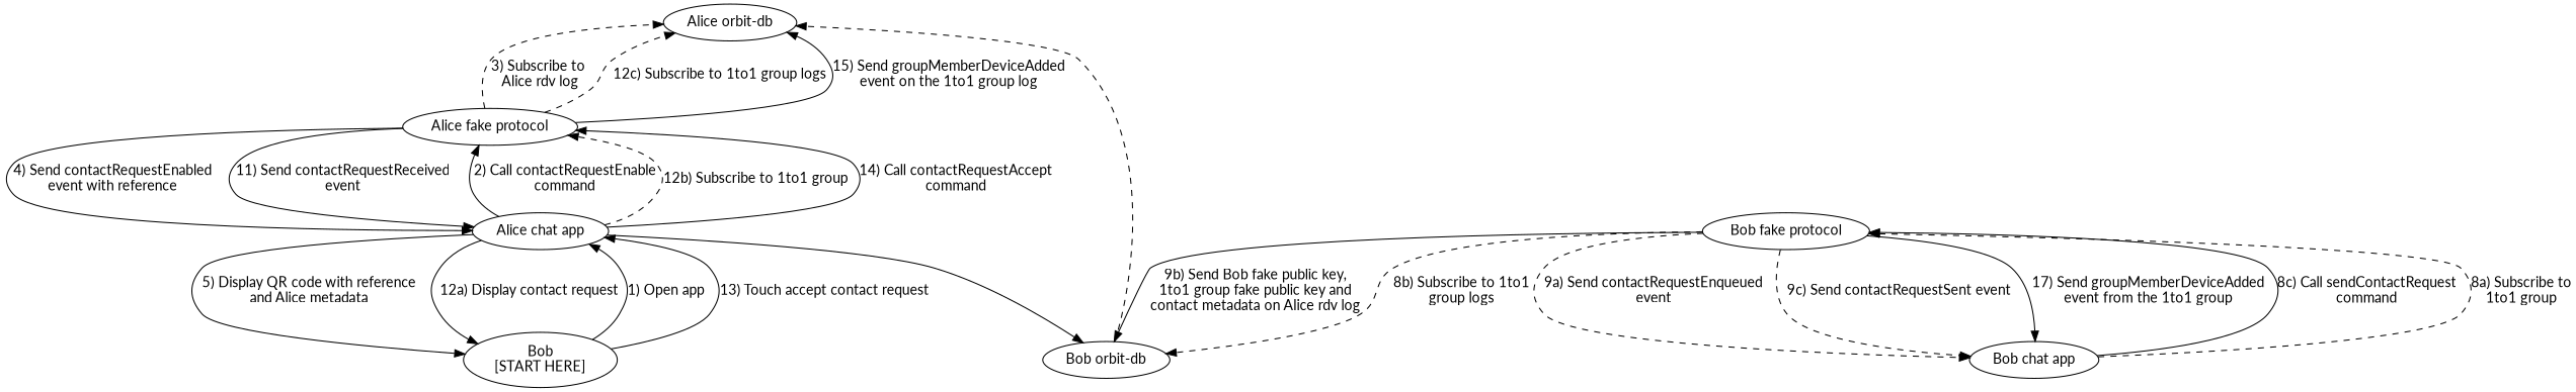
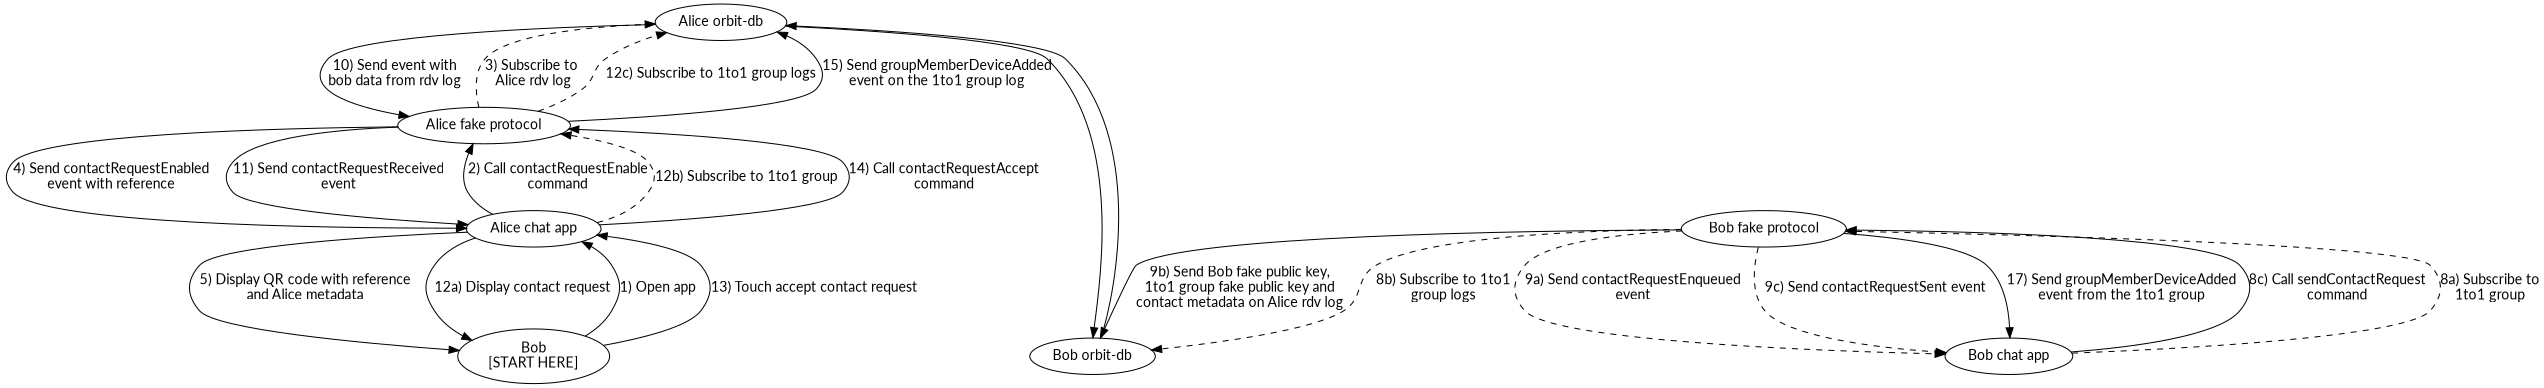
  digraph {
    fontname=Lato
    node [fontname=Lato]
    edge [fontname=Lato]
    n1 [label="Alice orbit-db"]
    n2 [label="Alice fake protocol"]
    n3 [label="Bob orbit-db"]
    n4 [label="Alice chat app"]
    n5 [label="Bob\n[START HERE]"]
    n6 [label="Bob fake protocol"]
    n7 [label="Bob chat app"]
-   n4 -> n3
+   n1 -> n2 [label="10) Send event with\nbob data from rdv log"]
+   n1 -> n3
    n2 -> n1 [label="3) Subscribe to \nAlice rdv log" style=dashed]
    n2 -> n1 [label="12c) Subscribe to 1to1 group logs" style=dashed]
    n2 -> n1 [label="15) Send groupMemberDeviceAdded\nevent on the 1to1 group log"]
    n2 -> n4 [label="4) Send contactRequestEnabled\nevent with reference"]
    n2 -> n4 [label="11) Send contactRequestReceived\nevent"]
-   n3 -> n1 [style=dashed]
+   n3 -> n1
    n4 -> n2 [label="2) Call contactRequestEnable\ncommand"]
    n4 -> n2 [label="12b) Subscribe to 1to1 group" style=dashed]
    n4 -> n2 [label="14) Call contactRequestAccept\ncommand"]
    n4 -> n5 [label="5) Display QR code with reference\nand Alice metadata"]
    n4 -> n5 [label="12a) Display contact request"]
    n5 -> n4 [label="1) Open app"]
    n5 -> n4 [label="13) Touch accept contact request"]
    n6 -> n3 [label="9b) Send Bob fake public key,\n1to1 group fake public key and\ncontact metadata on Alice rdv log"]
    n6 -> n3 [label="8b) Subscribe to 1to1\ngroup logs" style=dashed]
    n6 -> n7 [label="9a) Send contactRequestEnqueued\nevent" style=dashed]
    n6 -> n7 [label="9c) Send contactRequestSent event" style=dashed]
    n6 -> n7 [label="17) Send groupMemberDeviceAdded\nevent from the 1to1 group"]
    n7 -> n6 [label="8c) Call sendContactRequest\ncommand"]
    n7 -> n6 [label="8a) Subscribe to\n1to1 group" style=dashed]
  }
